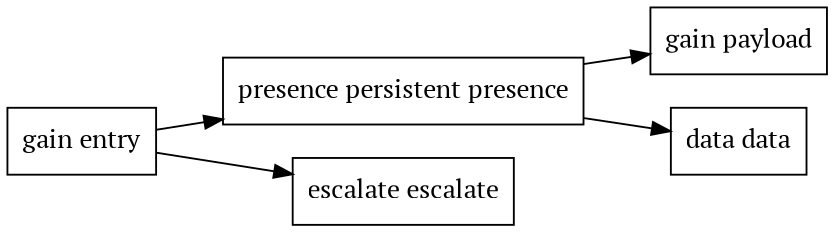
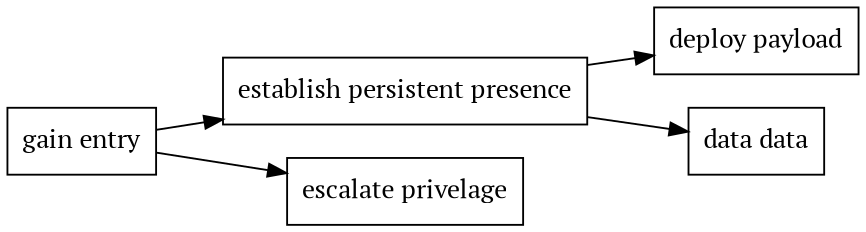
  digraph {
    fontname="PT Serif"
    rankdir=LR
    node [fontname="PT Serif" shape=box]
    edge [fontname="PT Serif"]
    "gain entry"
-   "establish persistent presence" [label="presence persistent presence"]
-   "escalate privelage" [label="escalate escalate"]
-   "deploy payload" [label="gain payload"]
+   "establish persistent presence"
+   "escalate privelage"
+   "deploy payload"
    n5 [label="data data"]
    "gain entry" -> "establish persistent presence"
    "gain entry" -> "escalate privelage"
    "establish persistent presence" -> "deploy payload"
    "establish persistent presence" -> n5
  }
